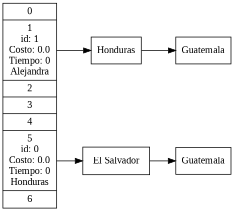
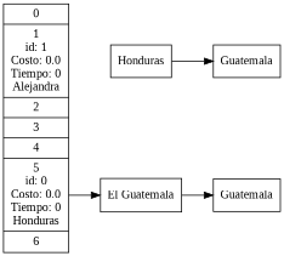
  digraph {
    fontname="Liberation Serif"
    rankdir=LR
    node [fontname="Liberation Serif" shape=record]
    edge [fontname="Liberation Serif"]
    n1 [label="0|<1>1\nid: 1\nCosto: 0.0\nTiempo: 0\nAlejandra|2|3|4|<0>5\nid: 0\nCosto: 0.0\nTiempo: 0\nHonduras|6"]
    n2 [label=" Honduras"]
-   n3 [label=" El Salvador"]
+   n3 [label="El Guatemala"]
    n4 [label=" Guatemala"]
    n5 [label=" Guatemala"]
-   n1 -> n2 [tailport=1]
    n1 -> n3 [tailport=0]
    n2 -> n4
    n3 -> n5
  }
